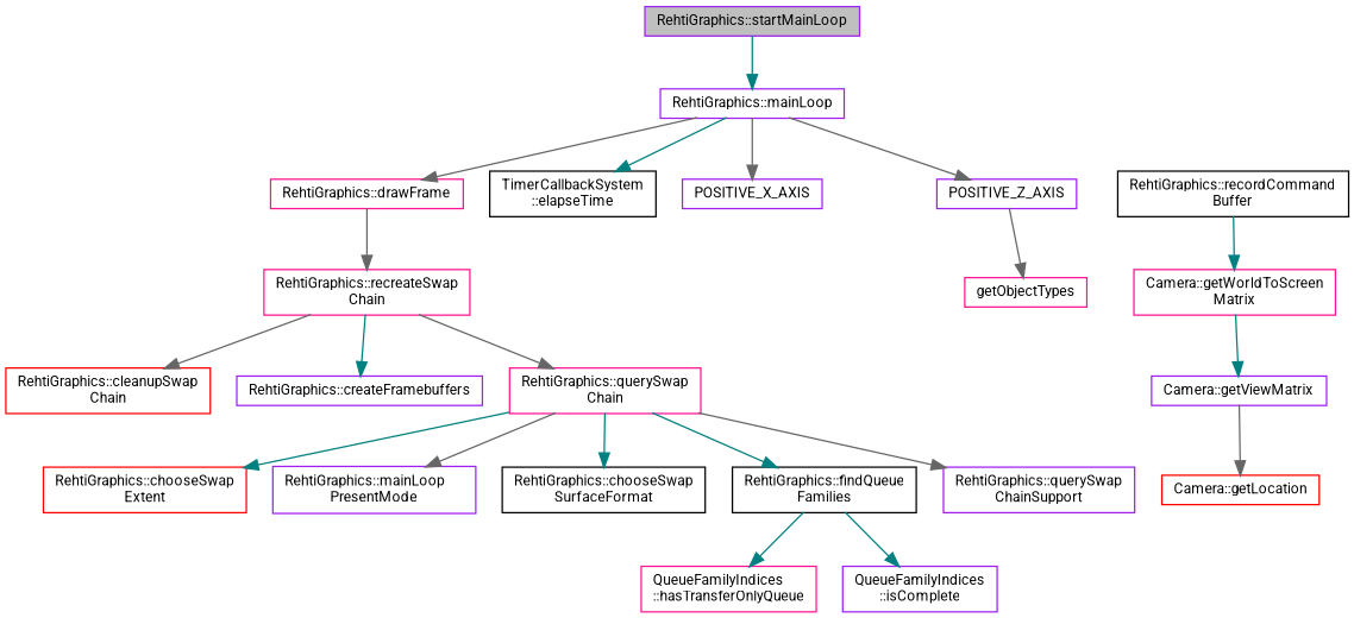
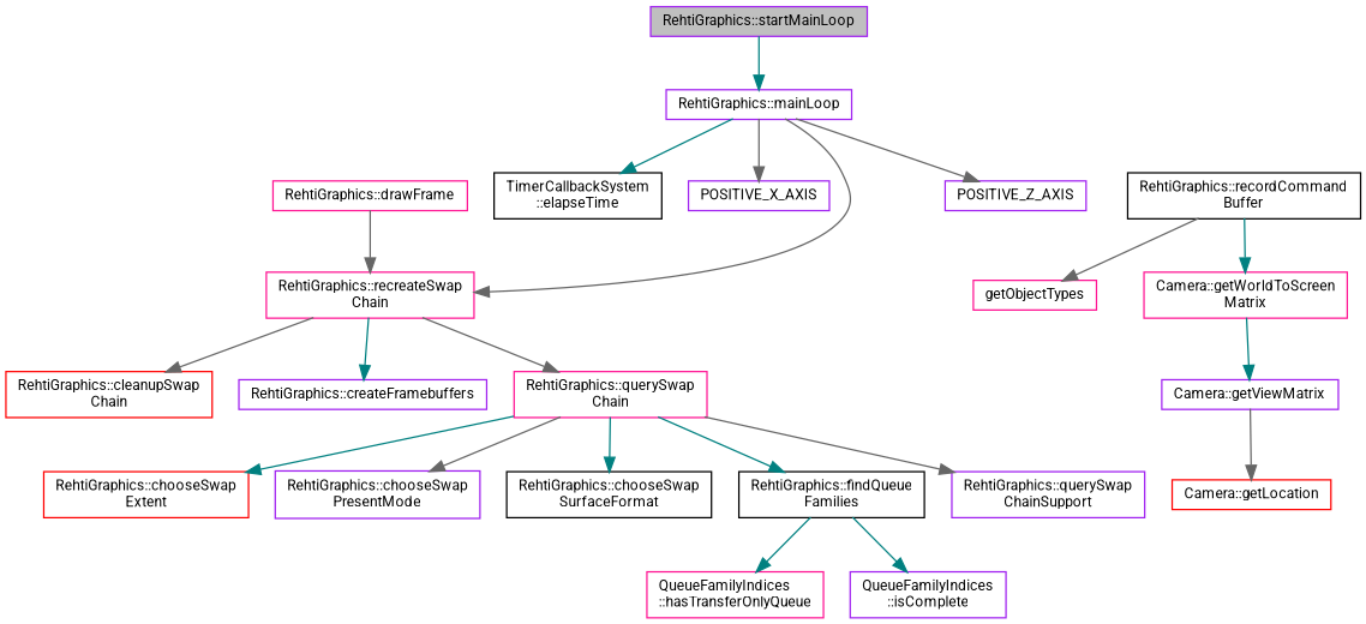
  digraph {
    fontname=Roboto
    rankdir=TB
    node [color=purple fillcolor=white fontname=Roboto fontsize=10 shape=record style=filled]
    edge [color=teal fontname=Roboto fontsize=10 labelfontname=Helvetica labelfontsize=10 style=solid]
    n1 [fillcolor=grey75 fontcolor=black height=0.2 label="RehtiGraphics::startMainLoop" width=0.4]
    n2 [height=0.2 label="RehtiGraphics::mainLoop" width=0.4]
    n3 [color=deeppink height=0.2 label="RehtiGraphics::drawFrame" width=0.4]
    n4 [color=black height=0.2 label="TimerCallbackSystem\l::elapseTime" width=0.4]
    n5 [height=0.2 label=POSITIVE_X_AXIS width=0.4]
    n6 [height=0.2 label=POSITIVE_Z_AXIS width=0.4]
    n7 [color=deeppink height=0.2 label="RehtiGraphics::recreateSwap\lChain" width=0.4]
    n8 [color=black height=0.2 label="RehtiGraphics::recordCommand\lBuffer" width=0.4]
    n9 [color=deeppink height=0.2 label=getObjectTypes width=0.4]
    n10 [color=deeppink height=0.2 label="Camera::getWorldToScreen\lMatrix" width=0.4]
    n11 [color=red height=0.2 label="RehtiGraphics::cleanupSwap\lChain" width=0.4]
    n12 [height=0.2 label="RehtiGraphics::createFramebuffers" width=0.4]
    n13 [color=deeppink height=0.2 label="RehtiGraphics::querySwap\lChain" width=0.4]
    n14 [height=0.2 label="Camera::getViewMatrix" width=0.4]
    n15 [color=red height=0.2 label="Camera::getLocation" width=0.4]
    n16 [color=red height=0.2 label="RehtiGraphics::chooseSwap\lExtent" width=0.4]
-   n17 [height=0.2 label="RehtiGraphics::mainLoop\lPresentMode" width=0.4]
+   n17 [height=0.2 label="RehtiGraphics::chooseSwap\lPresentMode" width=0.4]
    n18 [color=black height=0.2 label="RehtiGraphics::chooseSwap\lSurfaceFormat" width=0.4]
    n19 [color=black height=0.2 label="RehtiGraphics::findQueue\lFamilies" width=0.4]
    n20 [height=0.2 label="RehtiGraphics::querySwap\lChainSupport" width=0.4]
    n21 [color=deeppink height=0.2 label="QueueFamilyIndices\l::hasTransferOnlyQueue" width=0.4]
    n22 [height=0.2 label="QueueFamilyIndices\l::isComplete" width=0.4]
    n1 -> n2
-   n2 -> n3 [color=gray40]
+   n2 -> n7 [color=gray40]
    n2 -> n4
    n2 -> n5 [color=gray40]
    n2 -> n6 [color=gray40]
    n3 -> n7 [color=gray40]
    n7 -> n11 [color=gray40]
    n7 -> n12
    n7 -> n13 [color=gray40]
-   n6 -> n9 [color=gray40]
+   n8 -> n9 [color=gray40]
    n8 -> n10
    n10 -> n14
    n13 -> n16
    n13 -> n17 [color=gray40]
    n13 -> n18
    n13 -> n19
    n13 -> n20 [color=gray40]
    n14 -> n15 [color=gray40]
    n19 -> n21
    n19 -> n22
  }
